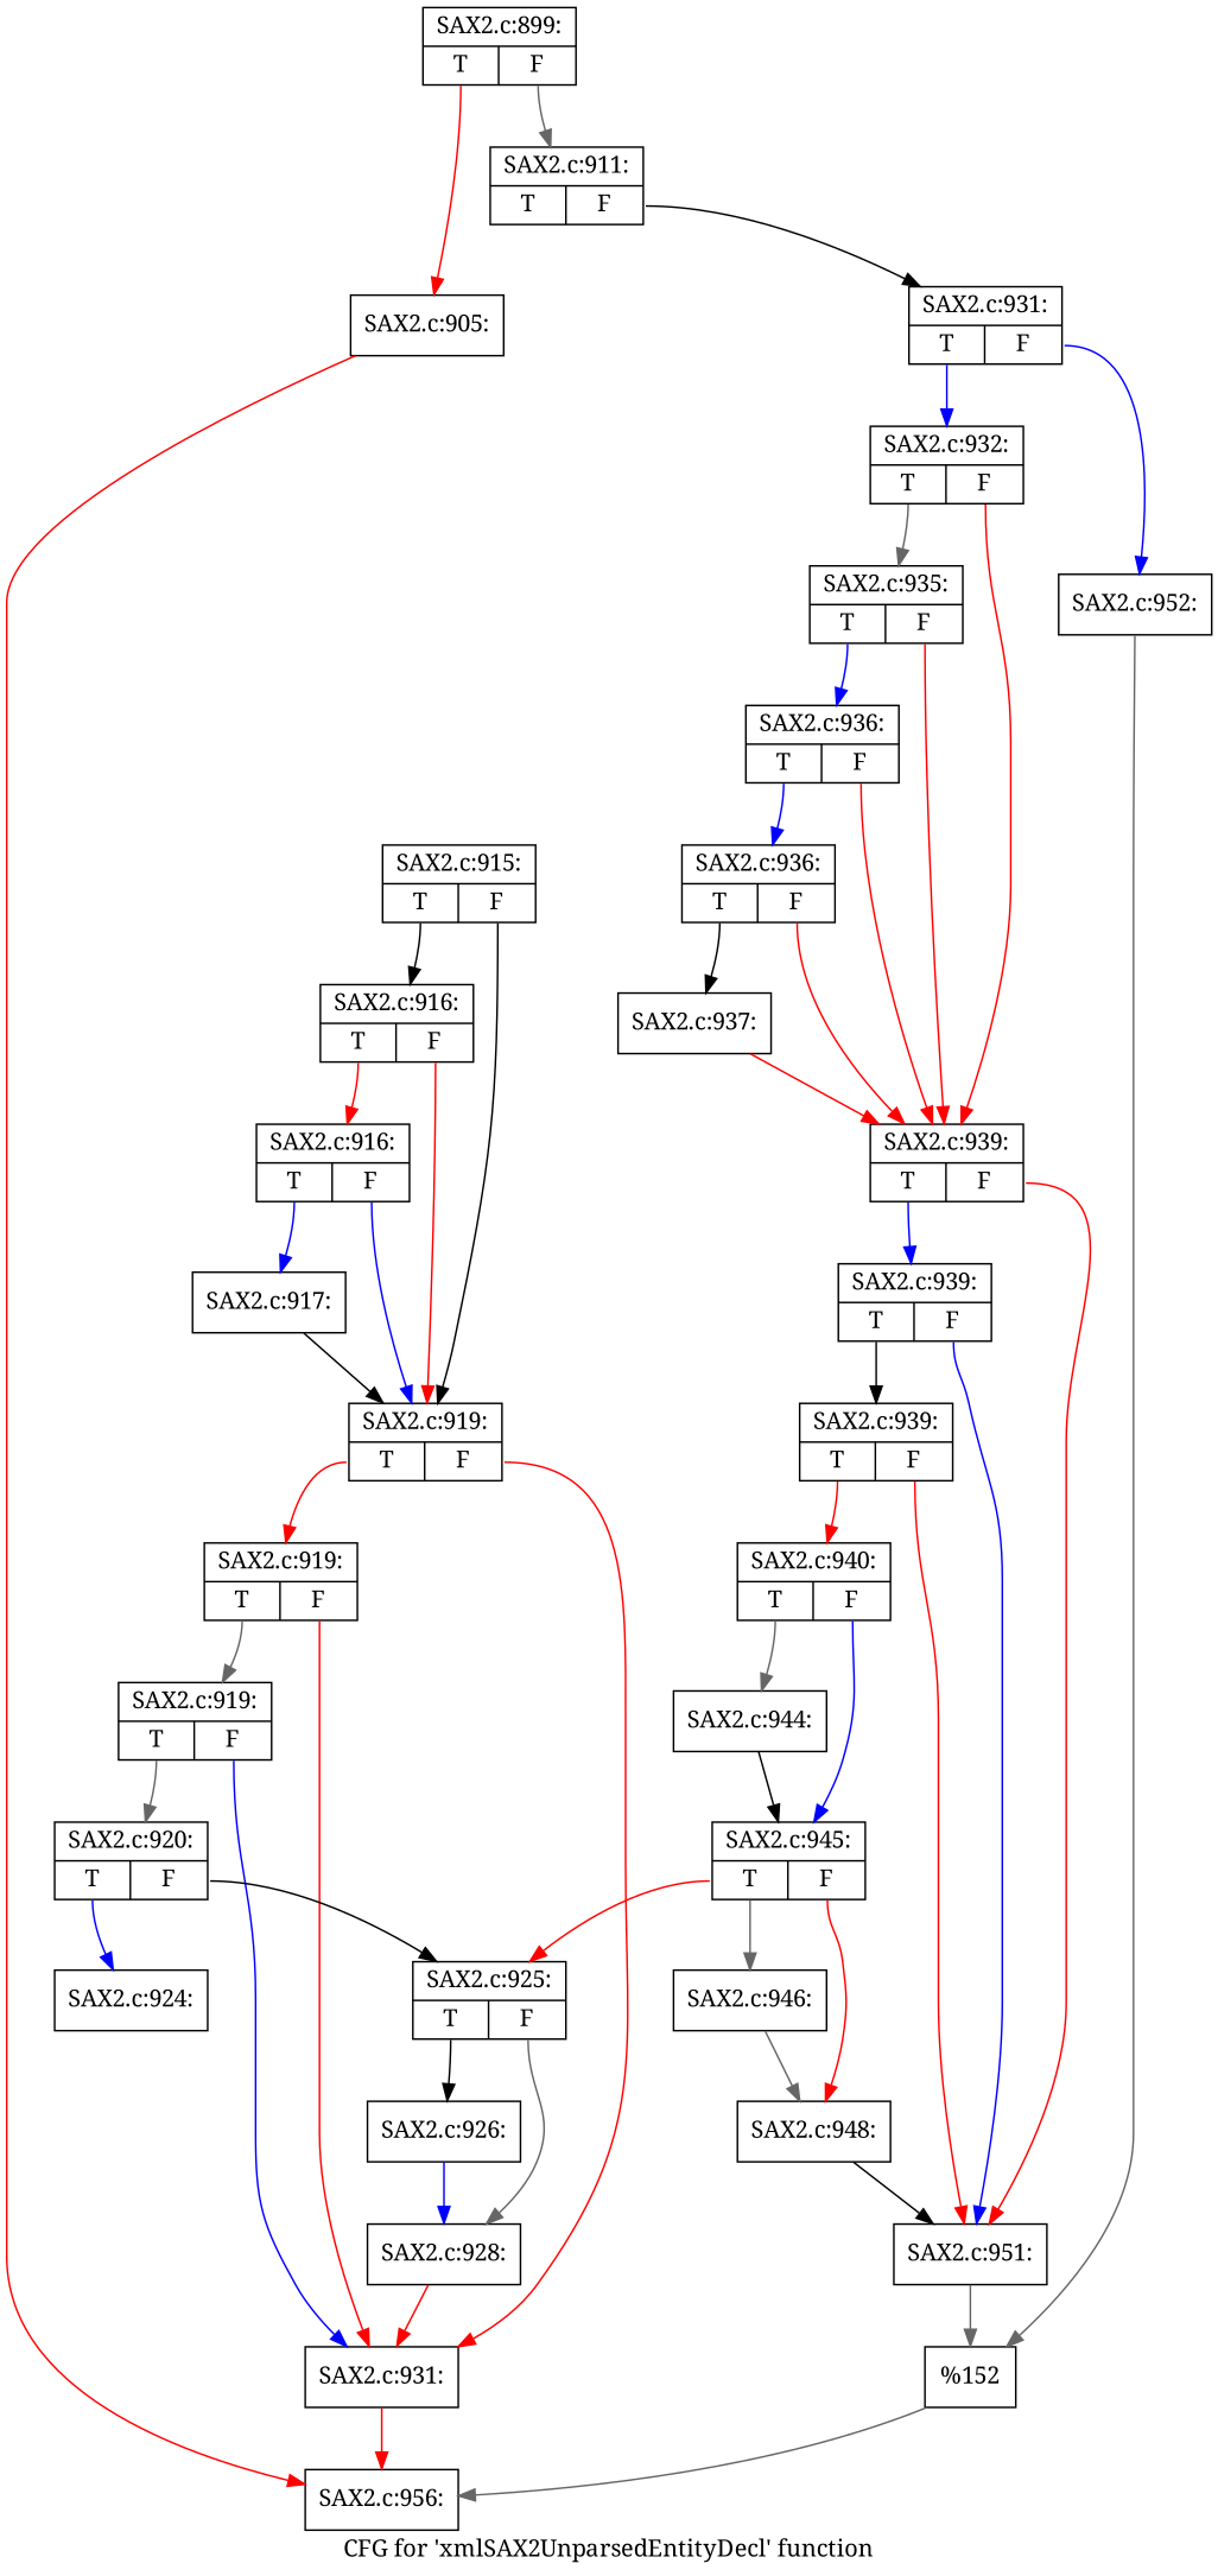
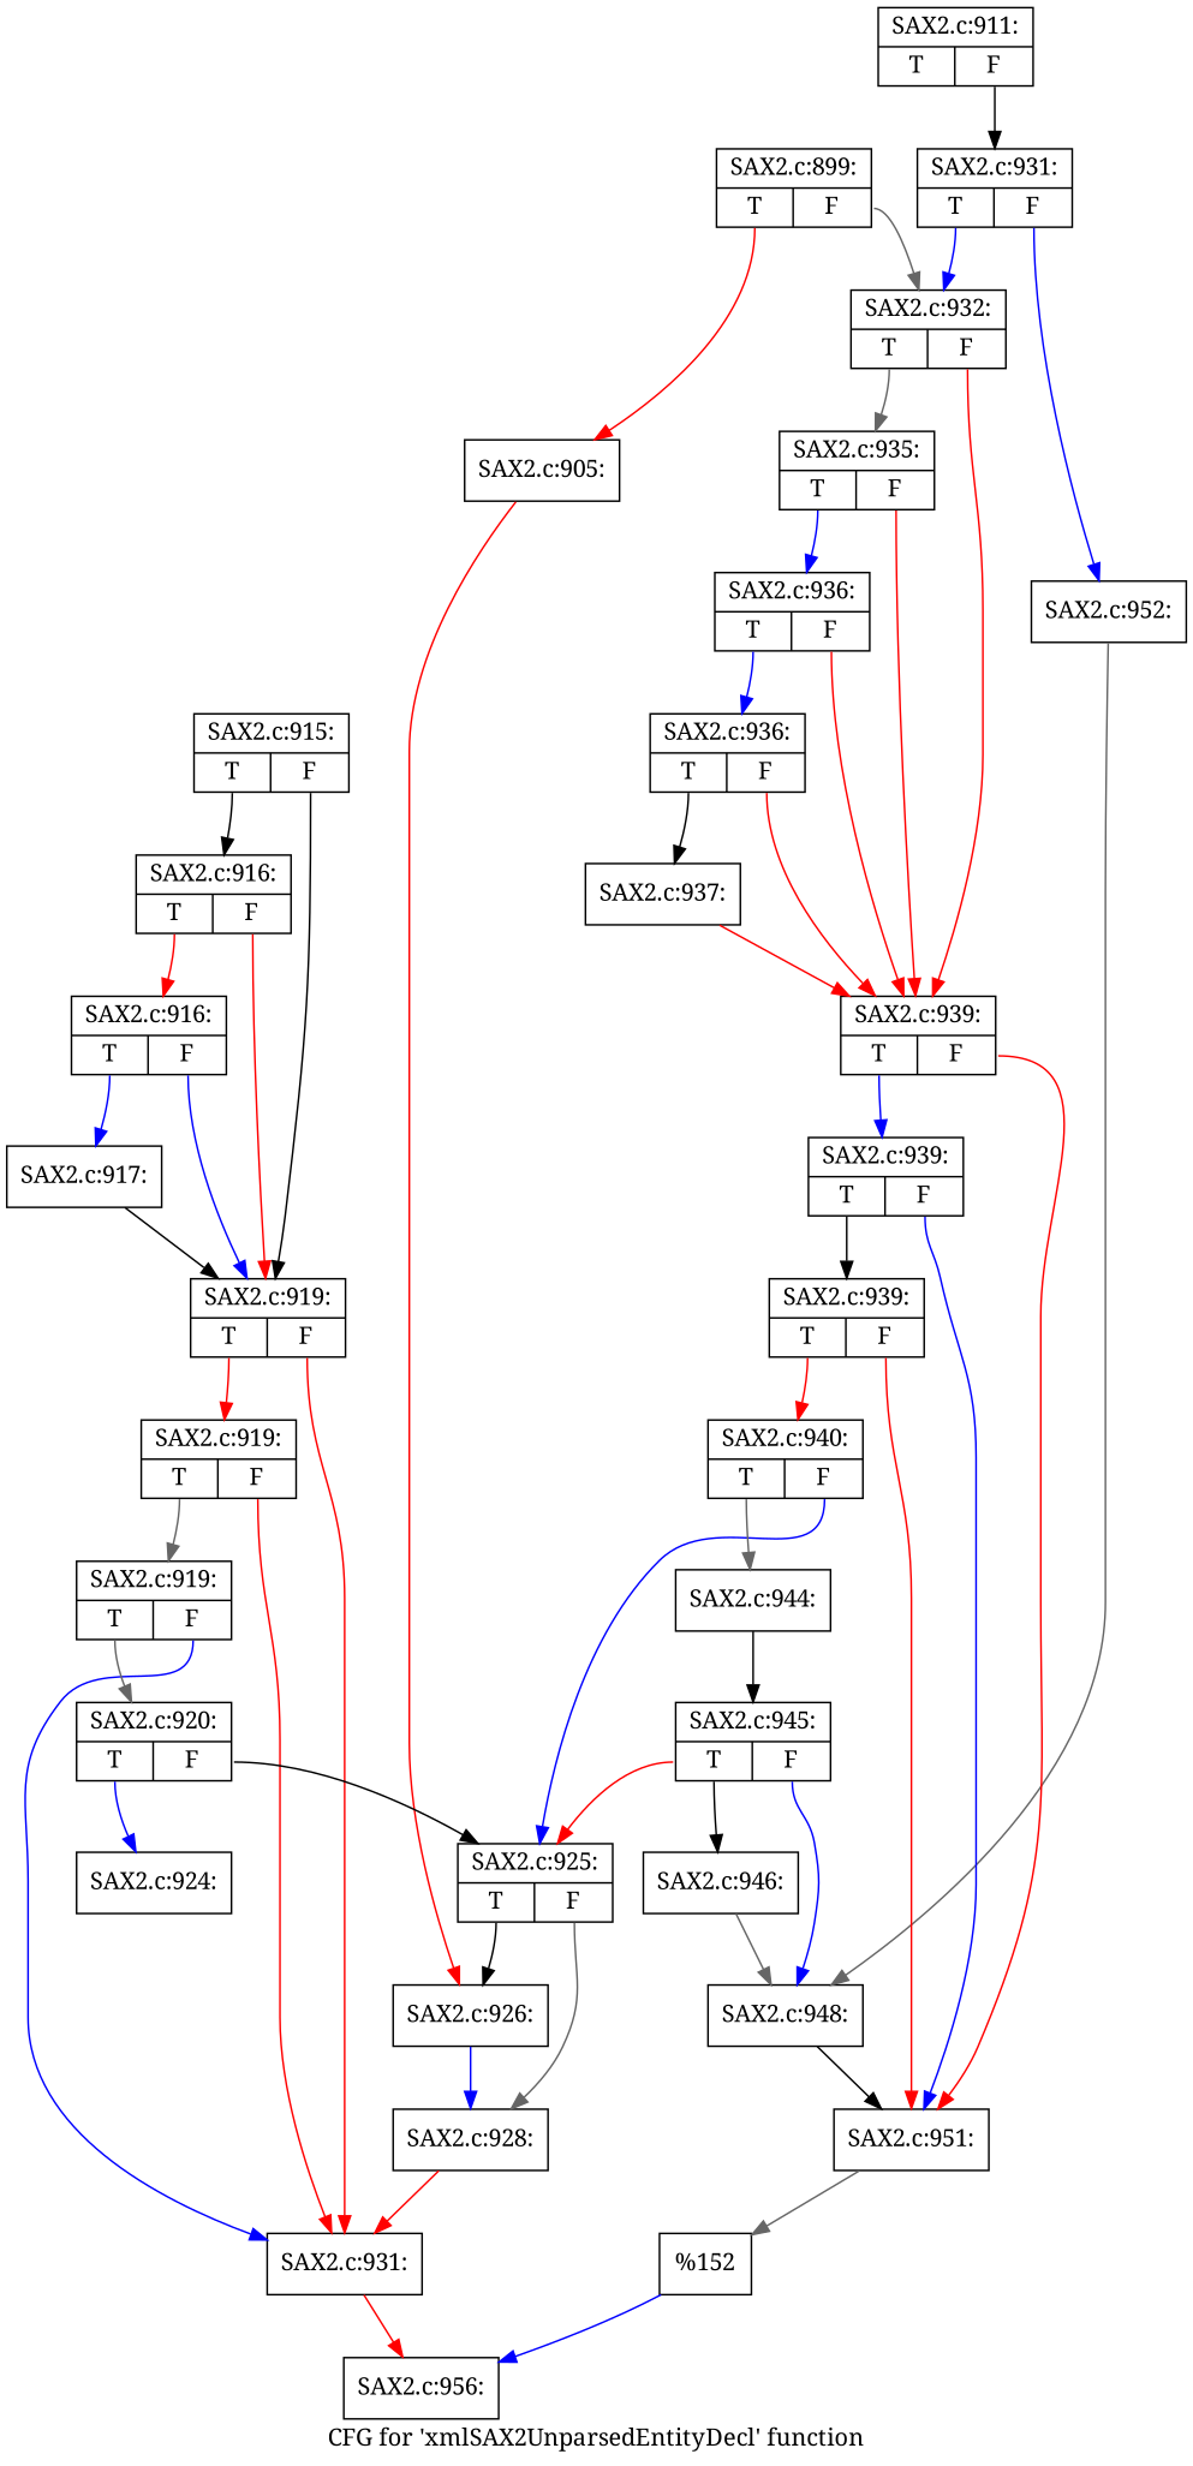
  digraph {
    fontname="Noto Serif"
    label="CFG for 'xmlSAX2UnparsedEntityDecl' function"
    node [fontname="Noto Serif" shape=record]
    edge [color=red fontname="Noto Serif" tailport=s0]
    n1 [label="{SAX2.c:899:|{<s0>T|<s1>F}}"]
    n2 [label="{SAX2.c:905:}"]
    n3 [label="{SAX2.c:911:|{<s0>T|<s1>F}}"]
    n4 [label="{SAX2.c:956:}"]
    n5 [label="{SAX2.c:931:|{<s0>T|<s1>F}}"]
    n6 [label="{SAX2.c:932:|{<s0>T|<s1>F}}"]
    n7 [label="{SAX2.c:952:}"]
    n8 [label="{SAX2.c:915:|{<s0>T|<s1>F}}"]
    n9 [label="{SAX2.c:919:|{<s0>T|<s1>F}}"]
    n10 [label="{SAX2.c:916:|{<s0>T|<s1>F}}"]
    n11 [label="{SAX2.c:919:|{<s0>T|<s1>F}}"]
    n12 [label="{SAX2.c:931:}"]
    n13 [label="{SAX2.c:935:|{<s0>T|<s1>F}}"]
    n14 [label="{SAX2.c:939:|{<s0>T|<s1>F}}"]
    n15 [label="{%152}"]
    n16 [label="{SAX2.c:916:|{<s0>T|<s1>F}}"]
    n17 [label="{SAX2.c:919:|{<s0>T|<s1>F}}"]
    n18 [label="{SAX2.c:917:}"]
    n19 [label="{SAX2.c:920:|{<s0>T|<s1>F}}"]
    n20 [label="{SAX2.c:924:}"]
    n21 [label="{SAX2.c:925:|{<s0>T|<s1>F}}"]
    n22 [label="{SAX2.c:926:}"]
    n23 [label="{SAX2.c:928:}"]
    n24 [label="{SAX2.c:936:|{<s0>T|<s1>F}}"]
    n25 [label="{SAX2.c:939:|{<s0>T|<s1>F}}"]
    n26 [label="{SAX2.c:951:}"]
    n27 [label="{SAX2.c:936:|{<s0>T|<s1>F}}"]
    n28 [label="{SAX2.c:939:|{<s0>T|<s1>F}}"]
    n29 [label="{SAX2.c:937:}"]
    n30 [label="{SAX2.c:940:|{<s0>T|<s1>F}}"]
    n31 [label="{SAX2.c:944:}"]
    n32 [label="{SAX2.c:945:|{<s0>T|<s1>F}}"]
    n33 [label="{SAX2.c:946:}"]
    n34 [label="{SAX2.c:948:}"]
    n1 -> n2
-   n1 -> n3 [color=gray40 tailport=s1]
-   n2 -> n4
+   n1 -> n6 [color=gray40 tailport=s1]
+   n2 -> n22
    n3 -> n5 [color=black tailport=s1]
    n5 -> n6 [color=blue]
    n5 -> n7 [color=blue tailport=s1]
    n6 -> n13 [color=gray40]
    n6 -> n14 [tailport=s1]
-   n7 -> n15 [color=gray40]
+   n7 -> n34 [color=gray40]
    n8 -> n9 [color=black tailport=s1]
    n8 -> n10 [color=black]
    n9 -> n11
    n9 -> n12 [tailport=s1]
    n10 -> n9 [tailport=s1]
    n10 -> n16
    n11 -> n12 [tailport=s1]
    n11 -> n17 [color=gray40]
    n12 -> n4
    n13 -> n14 [tailport=s1]
    n13 -> n24 [color=blue]
    n14 -> n25 [color=blue]
    n14 -> n26 [tailport=s1]
-   n15 -> n4 [color=gray40]
+   n15 -> n4 [color=blue]
    n16 -> n9 [color=blue tailport=s1]
    n16 -> n18 [color=blue]
    n17 -> n12 [color=blue tailport=s1]
    n17 -> n19 [color=gray40]
    n18 -> n9 [color=black]
    n19 -> n20 [color=blue]
    n19 -> n21 [color=black tailport=s1]
    n21 -> n22 [color=black]
    n21 -> n23 [color=gray40 tailport=s1]
    n22 -> n23 [color=blue]
    n23 -> n12
    n24 -> n14 [tailport=s1]
    n24 -> n27 [color=blue]
    n25 -> n26 [color=blue tailport=s1]
    n25 -> n28 [color=black]
    n26 -> n15 [color=gray40]
    n27 -> n14 [tailport=s1]
    n27 -> n29 [color=black]
    n28 -> n26 [tailport=s1]
    n28 -> n30
    n29 -> n14
    n30 -> n31 [color=gray40]
-   n30 -> n32 [color=blue tailport=s1]
+   n30 -> n21 [color=blue tailport=s1]
    n31 -> n32 [color=black]
    n32 -> n21
-   n32 -> n33 [color=gray40]
-   n32 -> n34 [tailport=s1]
+   n32 -> n33 [color=black]
+   n32 -> n34 [color=blue tailport=s1]
    n33 -> n34 [color=gray40]
    n34 -> n26 [color=black]
  }
